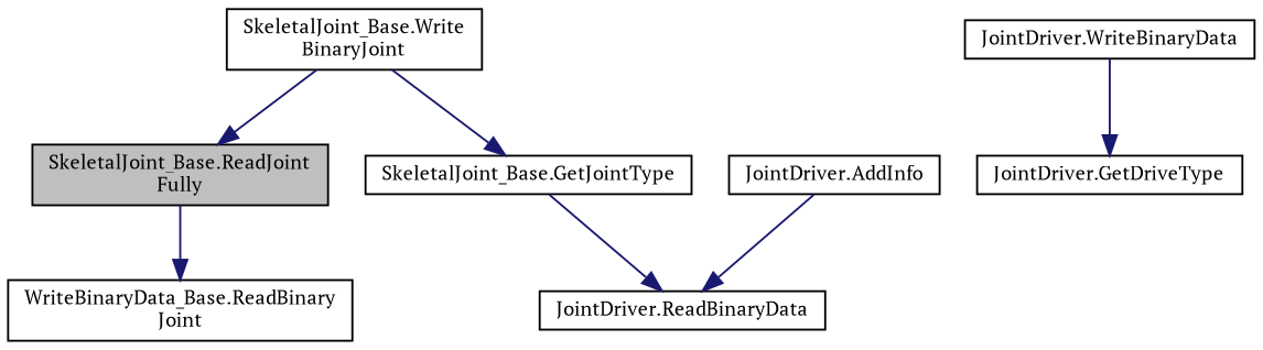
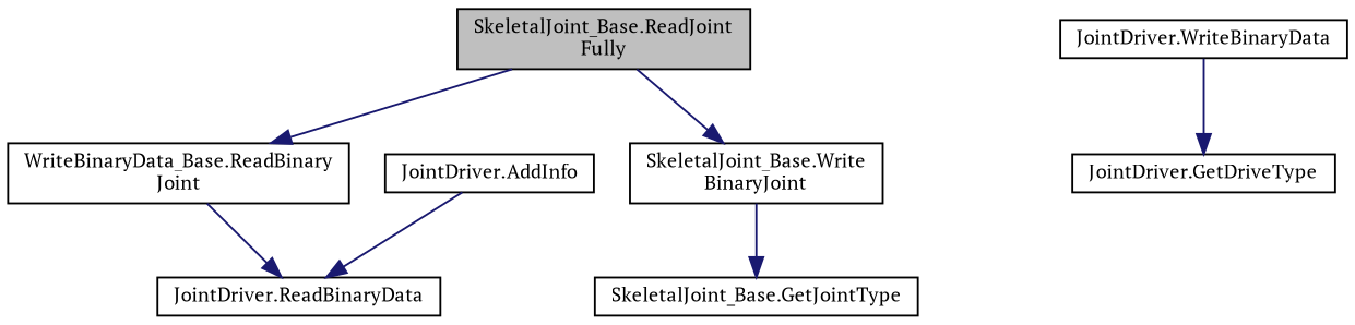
  digraph {
    fontname="PT Serif"
    rankdir=TB
    node [color=black fillcolor=white fontname="PT Serif" fontsize=10 shape=record style=filled]
    edge [color=midnightblue fontname="PT Serif" fontsize=10 labelfontname=Helvetica labelfontsize=10 style=solid]
    n1 [fillcolor=grey75 fontcolor=black height=0.2 label="SkeletalJoint_Base.ReadJoint\lFully" width=0.4]
    n2 [height=0.2 label="WriteBinaryData_Base.ReadBinary\lJoint" width=0.4]
    n3 [height=0.2 label="SkeletalJoint_Base.Write\lBinaryJoint" width=0.4]
    n4 [height=0.2 label="JointDriver.ReadBinaryData" width=0.4]
    n5 [height=0.2 label="SkeletalJoint_Base.GetJointType" width=0.4]
    n6 [height=0.2 label="JointDriver.AddInfo" width=0.4]
    n7 [height=0.2 label="JointDriver.WriteBinaryData" width=0.4]
    n8 [height=0.2 label="JointDriver.GetDriveType" width=0.4]
    n1 -> n2
-   n3 -> n1
-   n5 -> n4
+   n1 -> n3
+   n2 -> n4
    n3 -> n5
    n6 -> n4
    n7 -> n8
  }
